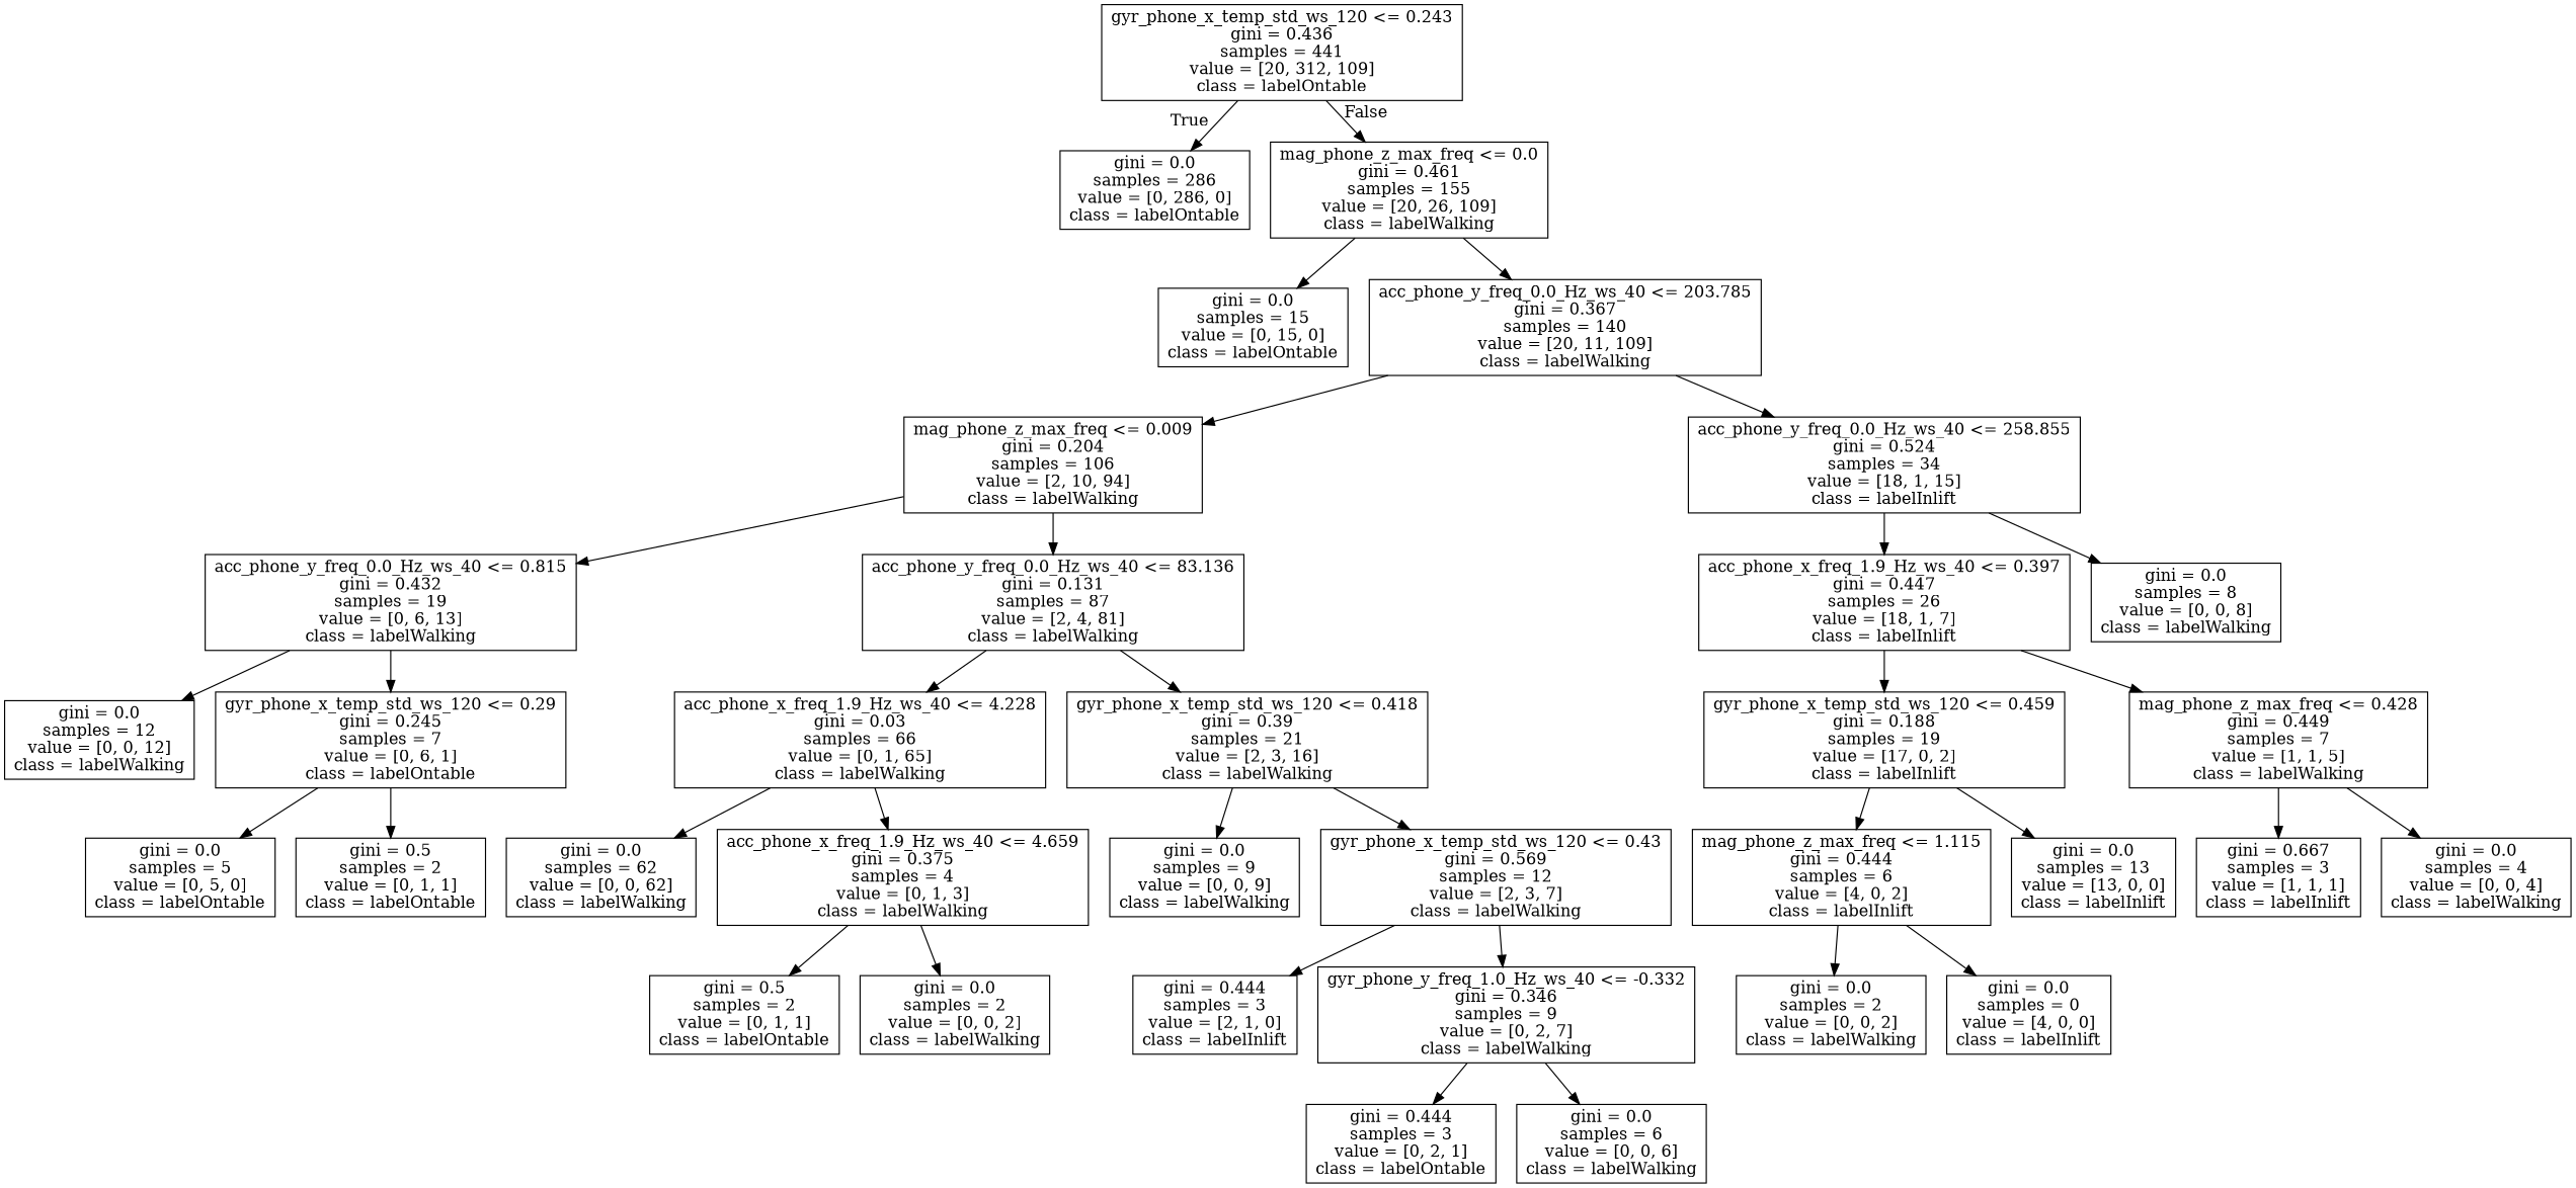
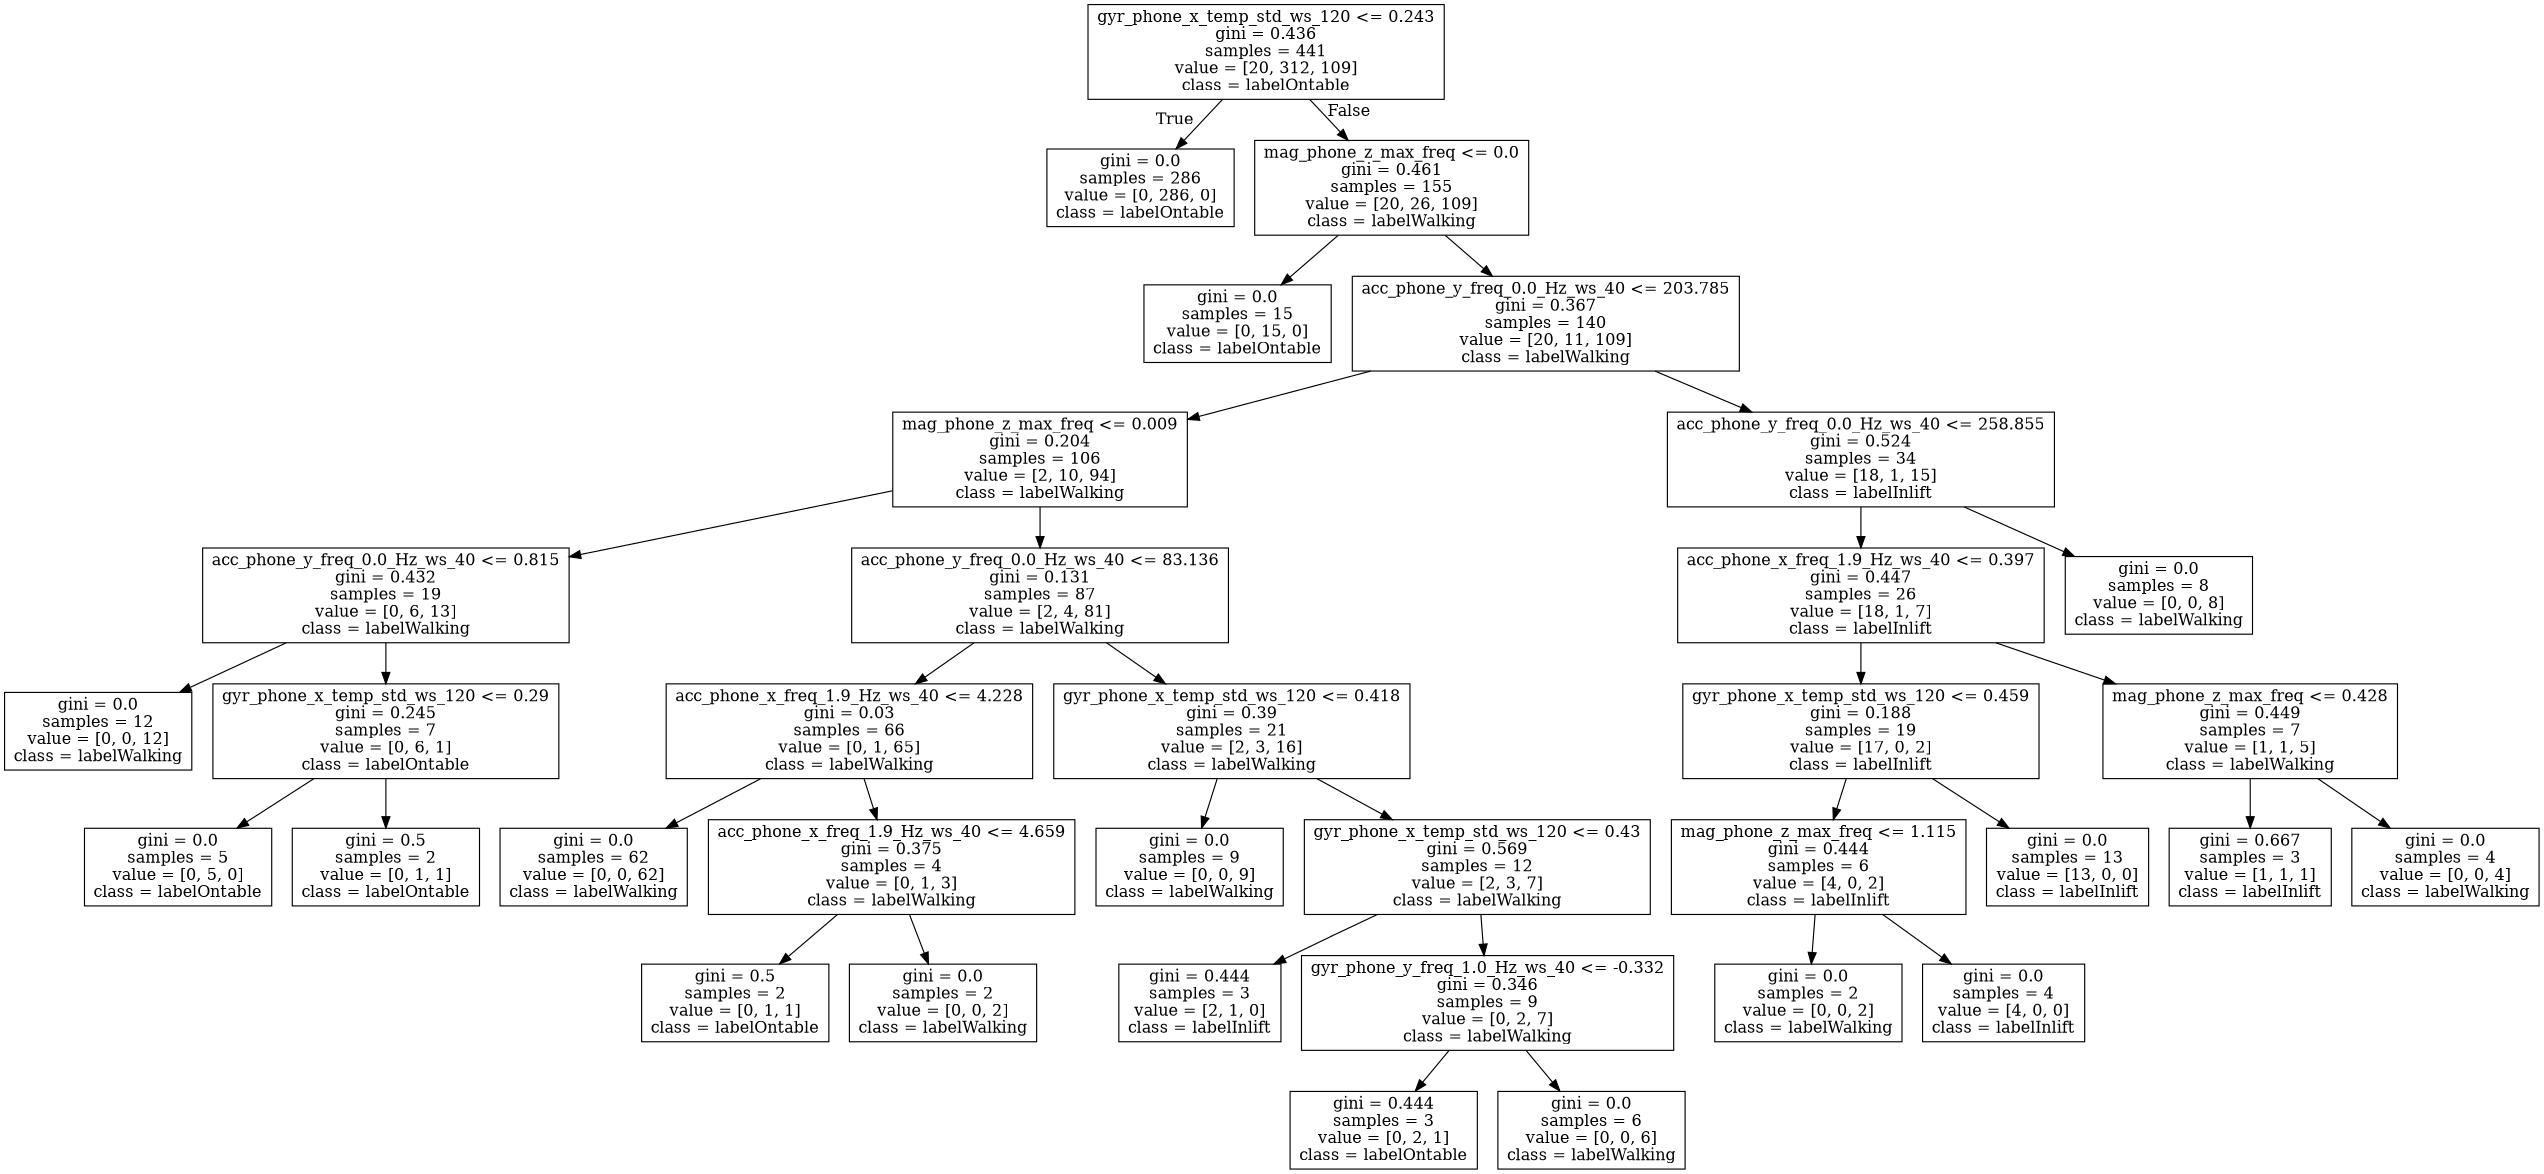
  digraph {
    node [shape=box]
    n1 [label="gyr_phone_x_temp_std_ws_120 <= 0.243\ngini = 0.436\nsamples = 441\nvalue = [20, 312, 109]\nclass = labelOntable"]
    n2 [label="gini = 0.0\nsamples = 286\nvalue = [0, 286, 0]\nclass = labelOntable"]
    n3 [label="mag_phone_z_max_freq <= 0.0\ngini = 0.461\nsamples = 155\nvalue = [20, 26, 109]\nclass = labelWalking"]
    n4 [label="gini = 0.0\nsamples = 15\nvalue = [0, 15, 0]\nclass = labelOntable"]
    n5 [label="acc_phone_y_freq_0.0_Hz_ws_40 <= 203.785\ngini = 0.367\nsamples = 140\nvalue = [20, 11, 109]\nclass = labelWalking"]
    n6 [label="mag_phone_z_max_freq <= 0.009\ngini = 0.204\nsamples = 106\nvalue = [2, 10, 94]\nclass = labelWalking"]
    n7 [label="acc_phone_y_freq_0.0_Hz_ws_40 <= 258.855\ngini = 0.524\nsamples = 34\nvalue = [18, 1, 15]\nclass = labelInlift"]
    n8 [label="acc_phone_y_freq_0.0_Hz_ws_40 <= 0.815\ngini = 0.432\nsamples = 19\nvalue = [0, 6, 13]\nclass = labelWalking"]
    n9 [label="acc_phone_y_freq_0.0_Hz_ws_40 <= 83.136\ngini = 0.131\nsamples = 87\nvalue = [2, 4, 81]\nclass = labelWalking"]
    n10 [label="gini = 0.0\nsamples = 12\nvalue = [0, 0, 12]\nclass = labelWalking"]
    n11 [label="gyr_phone_x_temp_std_ws_120 <= 0.29\ngini = 0.245\nsamples = 7\nvalue = [0, 6, 1]\nclass = labelOntable"]
    n12 [label="gini = 0.0\nsamples = 5\nvalue = [0, 5, 0]\nclass = labelOntable"]
    n13 [label="gini = 0.5\nsamples = 2\nvalue = [0, 1, 1]\nclass = labelOntable"]
    n14 [label="acc_phone_x_freq_1.9_Hz_ws_40 <= 4.228\ngini = 0.03\nsamples = 66\nvalue = [0, 1, 65]\nclass = labelWalking"]
    n15 [label="gyr_phone_x_temp_std_ws_120 <= 0.418\ngini = 0.39\nsamples = 21\nvalue = [2, 3, 16]\nclass = labelWalking"]
    n16 [label="gini = 0.0\nsamples = 62\nvalue = [0, 0, 62]\nclass = labelWalking"]
    n17 [label="acc_phone_x_freq_1.9_Hz_ws_40 <= 4.659\ngini = 0.375\nsamples = 4\nvalue = [0, 1, 3]\nclass = labelWalking"]
    n18 [label="gini = 0.5\nsamples = 2\nvalue = [0, 1, 1]\nclass = labelOntable"]
    n19 [label="gini = 0.0\nsamples = 2\nvalue = [0, 0, 2]\nclass = labelWalking"]
    n20 [label="gini = 0.0\nsamples = 9\nvalue = [0, 0, 9]\nclass = labelWalking"]
    n21 [label="gyr_phone_x_temp_std_ws_120 <= 0.43\ngini = 0.569\nsamples = 12\nvalue = [2, 3, 7]\nclass = labelWalking"]
    n22 [label="gini = 0.444\nsamples = 3\nvalue = [2, 1, 0]\nclass = labelInlift"]
    n23 [label="gyr_phone_y_freq_1.0_Hz_ws_40 <= -0.332\ngini = 0.346\nsamples = 9\nvalue = [0, 2, 7]\nclass = labelWalking"]
    n24 [label="gini = 0.444\nsamples = 3\nvalue = [0, 2, 1]\nclass = labelOntable"]
    n25 [label="gini = 0.0\nsamples = 6\nvalue = [0, 0, 6]\nclass = labelWalking"]
    n26 [label="acc_phone_x_freq_1.9_Hz_ws_40 <= 0.397\ngini = 0.447\nsamples = 26\nvalue = [18, 1, 7]\nclass = labelInlift"]
    n27 [label="gini = 0.0\nsamples = 8\nvalue = [0, 0, 8]\nclass = labelWalking"]
    n28 [label="gyr_phone_x_temp_std_ws_120 <= 0.459\ngini = 0.188\nsamples = 19\nvalue = [17, 0, 2]\nclass = labelInlift"]
    n29 [label="mag_phone_z_max_freq <= 0.428\ngini = 0.449\nsamples = 7\nvalue = [1, 1, 5]\nclass = labelWalking"]
    n30 [label="mag_phone_z_max_freq <= 1.115\ngini = 0.444\nsamples = 6\nvalue = [4, 0, 2]\nclass = labelInlift"]
    n31 [label="gini = 0.0\nsamples = 13\nvalue = [13, 0, 0]\nclass = labelInlift"]
    n32 [label="gini = 0.0\nsamples = 2\nvalue = [0, 0, 2]\nclass = labelWalking"]
-   n33 [label="gini = 0.0\nsamples = 0\nvalue = [4, 0, 0]\nclass = labelInlift"]
+   n33 [label="gini = 0.0\nsamples = 4\nvalue = [4, 0, 0]\nclass = labelInlift"]
    n34 [label="gini = 0.667\nsamples = 3\nvalue = [1, 1, 1]\nclass = labelInlift"]
    n35 [label="gini = 0.0\nsamples = 4\nvalue = [0, 0, 4]\nclass = labelWalking"]
    n1 -> n2 [headlabel=True labelangle=45 labeldistance=2.5]
    n1 -> n3 [headlabel=False labelangle=-45 labeldistance=2.5]
    n3 -> n4
    n3 -> n5
    n5 -> n6
    n5 -> n7
    n6 -> n8
    n6 -> n9
    n7 -> n26
    n7 -> n27
    n8 -> n10
    n8 -> n11
    n9 -> n14
    n9 -> n15
    n11 -> n12
    n11 -> n13
    n14 -> n16
    n14 -> n17
    n15 -> n20
    n15 -> n21
    n17 -> n18
    n17 -> n19
    n21 -> n22
    n21 -> n23
    n23 -> n24
    n23 -> n25
    n26 -> n28
    n26 -> n29
    n28 -> n30
    n28 -> n31
    n29 -> n34
    n29 -> n35
    n30 -> n32
    n30 -> n33
  }
